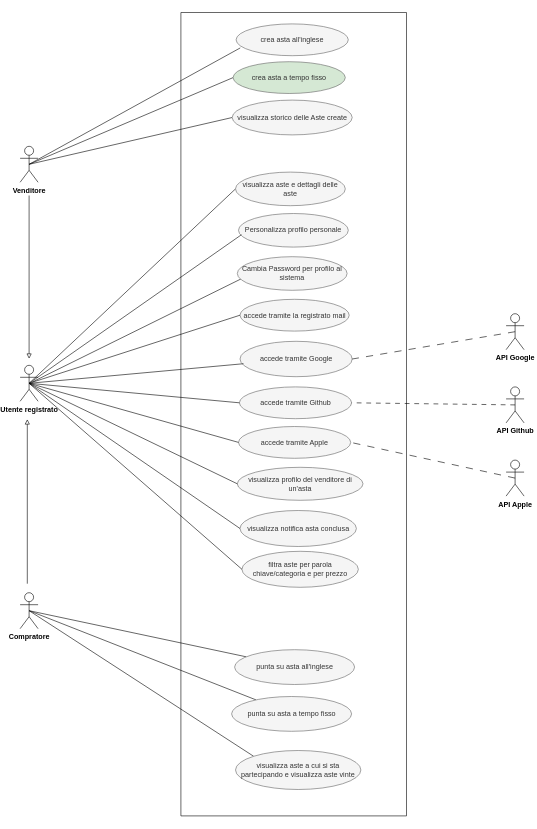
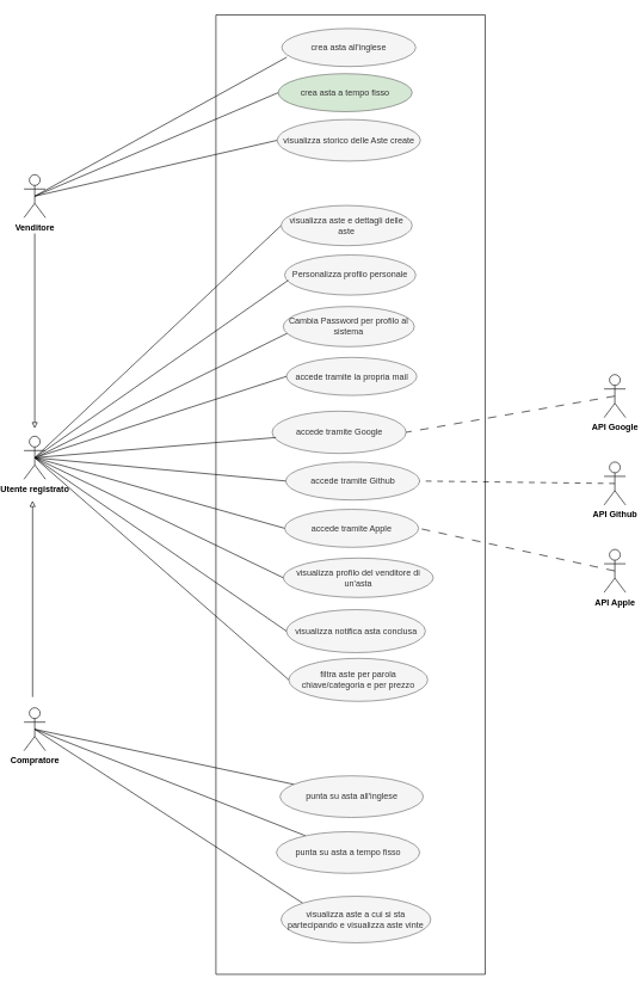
  <mxCell id="0" />
  <mxCell id="1" parent="0" />
  <mxCell id="2" style="rounded=0;orthogonalLoop=1;jettySize=auto;html=1;exitX=0.5;exitY=0.5;exitDx=0;exitDy=0;exitPerimeter=0;entryX=0.037;entryY=0.755;entryDx=0;entryDy=0;entryPerimeter=0;endArrow=none;endFill=0;" parent="1" source="5" target="34" edge="1"><mxGeometry relative="1" as="geometry" /></mxCell>
  <mxCell id="3" style="edgeStyle=none;rounded=0;orthogonalLoop=1;jettySize=auto;html=1;exitX=0.5;exitY=0.5;exitDx=0;exitDy=0;exitPerimeter=0;entryX=0;entryY=0.5;entryDx=0;entryDy=0;endArrow=none;endFill=0;" parent="1" source="5" target="35" edge="1"><mxGeometry relative="1" as="geometry" /></mxCell>
  <mxCell id="4" style="edgeStyle=none;rounded=0;orthogonalLoop=1;jettySize=auto;html=1;exitX=0.5;exitY=0.5;exitDx=0;exitDy=0;exitPerimeter=0;entryX=0;entryY=0.5;entryDx=0;entryDy=0;endArrow=none;endFill=0;" parent="1" source="5" target="36" edge="1"><mxGeometry relative="1" as="geometry" /></mxCell>
  <mxCell id="5" value="&lt;b&gt;Venditore&lt;/b&gt;" style="shape=umlActor;verticalLabelPosition=bottom;verticalAlign=top;html=1;outlineConnect=0;" parent="1" vertex="1"><mxGeometry x="20" y="243" width="30" height="60" as="geometry" /></mxCell>
  <mxCell id="6" style="edgeStyle=none;rounded=0;orthogonalLoop=1;jettySize=auto;html=1;exitX=0.5;exitY=0.5;exitDx=0;exitDy=0;exitPerimeter=0;endArrow=none;endFill=0;" parent="1" source="9" target="14" edge="1"><mxGeometry relative="1" as="geometry" /></mxCell>
  <mxCell id="7" style="edgeStyle=none;rounded=0;orthogonalLoop=1;jettySize=auto;html=1;exitX=0.5;exitY=0.5;exitDx=0;exitDy=0;exitPerimeter=0;endArrow=none;endFill=0;" parent="1" source="9" target="15" edge="1"><mxGeometry relative="1" as="geometry" /></mxCell>
  <mxCell id="8" style="edgeStyle=none;rounded=0;orthogonalLoop=1;jettySize=auto;html=1;exitX=0.5;exitY=0.5;exitDx=0;exitDy=0;exitPerimeter=0;entryX=0;entryY=0;entryDx=0;entryDy=0;endArrow=none;endFill=0;" parent="1" source="9" target="39" edge="1"><mxGeometry relative="1" as="geometry" /></mxCell>
  <mxCell id="9" value="&lt;b&gt;Compratore&lt;/b&gt;" style="shape=umlActor;verticalLabelPosition=bottom;verticalAlign=top;html=1;outlineConnect=0;" parent="1" vertex="1"><mxGeometry x="20" y="987" width="30" height="60" as="geometry" /></mxCell>
- <mxCell id="10" value="accede tramite la registrato mail" style="ellipse;whiteSpace=wrap;html=1;fillColor=#f5f5f5;fontColor=#333333;strokeColor=#666666;" parent="1" vertex="1"><mxGeometry x="386.5" y="498" width="182" height="53" as="geometry" /></mxCell>
- <mxCell id="11" value="accede tramite Google" style="ellipse;whiteSpace=wrap;html=1;fillColor=#f5f5f5;fontColor=#333333;strokeColor=#666666;" parent="1" vertex="1"><mxGeometry x="386.5" y="568" width="187" height="59" as="geometry" /></mxCell>
+ <mxCell id="10" value="accede tramite la propria mail" style="ellipse;whiteSpace=wrap;html=1;fillColor=#f5f5f5;fontColor=#333333;strokeColor=#666666;" parent="1" vertex="1"><mxGeometry x="386.5" y="498" width="182" height="53" as="geometry" /></mxCell>
+ <mxCell id="11" value="accede tramite Google" style="ellipse;whiteSpace=wrap;html=1;fillColor=#f5f5f5;fontColor=#333333;strokeColor=#666666;" parent="1" vertex="1"><mxGeometry x="366.5" y="573" width="187" height="59" as="geometry" /></mxCell>
  <mxCell id="12" value="accede tramite Github" style="ellipse;whiteSpace=wrap;html=1;fillColor=#f5f5f5;fontColor=#333333;strokeColor=#666666;" parent="1" vertex="1"><mxGeometry x="385.5" y="644" width="187" height="53" as="geometry" /></mxCell>
  <mxCell id="13" value="accede tramite Apple" style="ellipse;whiteSpace=wrap;html=1;fillColor=#f5f5f5;fontColor=#333333;strokeColor=#666666;" parent="1" vertex="1"><mxGeometry x="384" y="710" width="187" height="53" as="geometry" /></mxCell>
  <mxCell id="14" value="punta su asta all'inglese" style="ellipse;whiteSpace=wrap;html=1;fillColor=#f5f5f5;fontColor=#333333;strokeColor=#666666;" parent="1" vertex="1"><mxGeometry x="377.5" y="1082" width="200" height="58" as="geometry" /></mxCell>
  <mxCell id="15" value="punta su asta a tempo fisso" style="ellipse;whiteSpace=wrap;html=1;fillColor=#f5f5f5;fontColor=#333333;strokeColor=#666666;" parent="1" vertex="1"><mxGeometry x="372.5" y="1160" width="200" height="58" as="geometry" /></mxCell>
  <mxCell id="16" value="visualizza notifica asta conclusa" style="ellipse;whiteSpace=wrap;html=1;fillColor=#f5f5f5;fontColor=#333333;strokeColor=#666666;" parent="1" vertex="1"><mxGeometry x="386.5" y="850" width="194" height="60" as="geometry" /></mxCell>
  <mxCell id="17" value="visualizza profilo del venditore di un'asta" style="ellipse;whiteSpace=wrap;html=1;fillColor=#f5f5f5;fontColor=#333333;strokeColor=#666666;" parent="1" vertex="1"><mxGeometry x="382" y="778" width="209.5" height="55" as="geometry" /></mxCell>
  <mxCell id="18" value="filtra aste per parola chiave/categoria e per prezzo" style="ellipse;whiteSpace=wrap;html=1;fillColor=#f5f5f5;fontColor=#333333;strokeColor=#666666;" parent="1" vertex="1"><mxGeometry x="389.75" y="918" width="194" height="60" as="geometry" /></mxCell>
  <mxCell id="19" value="Personalizza profilo personale" style="ellipse;whiteSpace=wrap;html=1;fillColor=#f5f5f5;fontColor=#333333;strokeColor=#666666;" parent="1" vertex="1"><mxGeometry x="384" y="355" width="183" height="56" as="geometry" /></mxCell>
  <mxCell id="20" style="edgeStyle=none;rounded=0;orthogonalLoop=1;jettySize=auto;html=1;exitX=0.5;exitY=0.5;exitDx=0;exitDy=0;exitPerimeter=0;entryX=0.027;entryY=0.632;entryDx=0;entryDy=0;entryPerimeter=0;endArrow=none;endFill=0;targetPerimeterSpacing=-2;" parent="1" source="31" target="19" edge="1"><mxGeometry relative="1" as="geometry" /></mxCell>
  <mxCell id="21" style="edgeStyle=none;rounded=0;orthogonalLoop=1;jettySize=auto;html=1;exitX=0.5;exitY=0.5;exitDx=0;exitDy=0;exitPerimeter=0;entryX=0;entryY=0.5;entryDx=0;entryDy=0;endArrow=none;endFill=0;targetPerimeterSpacing=-2;" parent="1" source="31" target="37" edge="1"><mxGeometry relative="1" as="geometry" /></mxCell>
  <mxCell id="22" style="edgeStyle=none;rounded=0;orthogonalLoop=1;jettySize=auto;html=1;exitX=0.5;exitY=0.5;exitDx=0;exitDy=0;exitPerimeter=0;entryX=0;entryY=0.5;entryDx=0;entryDy=0;endArrow=none;endFill=0;targetPerimeterSpacing=-2;" parent="1" source="31" target="10" edge="1"><mxGeometry relative="1" as="geometry" /></mxCell>
  <mxCell id="23" style="edgeStyle=none;rounded=0;orthogonalLoop=1;jettySize=auto;html=1;exitX=0.5;exitY=0.5;exitDx=0;exitDy=0;exitPerimeter=0;endArrow=none;endFill=0;targetPerimeterSpacing=-2;" parent="1" source="31" target="11" edge="1"><mxGeometry relative="1" as="geometry" /></mxCell>
  <mxCell id="24" style="edgeStyle=none;rounded=0;orthogonalLoop=1;jettySize=auto;html=1;exitX=0.5;exitY=0.5;exitDx=0;exitDy=0;exitPerimeter=0;entryX=0;entryY=0.5;entryDx=0;entryDy=0;endArrow=none;endFill=0;targetPerimeterSpacing=-2;" parent="1" source="31" target="12" edge="1"><mxGeometry relative="1" as="geometry" /></mxCell>
  <mxCell id="25" style="edgeStyle=none;rounded=0;orthogonalLoop=1;jettySize=auto;html=1;exitX=0.5;exitY=0.5;exitDx=0;exitDy=0;exitPerimeter=0;entryX=0;entryY=0.5;entryDx=0;entryDy=0;endArrow=none;endFill=0;targetPerimeterSpacing=-2;" parent="1" source="31" target="13" edge="1"><mxGeometry relative="1" as="geometry" /></mxCell>
  <mxCell id="26" style="edgeStyle=none;rounded=0;orthogonalLoop=1;jettySize=auto;html=1;exitX=0.5;exitY=0.5;exitDx=0;exitDy=0;exitPerimeter=0;entryX=0;entryY=0.5;entryDx=0;entryDy=0;endArrow=none;endFill=0;targetPerimeterSpacing=-2;" parent="1" source="31" target="17" edge="1"><mxGeometry relative="1" as="geometry" /></mxCell>
  <mxCell id="27" style="edgeStyle=none;rounded=0;orthogonalLoop=1;jettySize=auto;html=1;exitX=0.5;exitY=0.5;exitDx=0;exitDy=0;exitPerimeter=0;entryX=0;entryY=0.5;entryDx=0;entryDy=0;endArrow=none;endFill=0;targetPerimeterSpacing=-2;" parent="1" source="31" target="16" edge="1"><mxGeometry relative="1" as="geometry" /></mxCell>
  <mxCell id="28" style="edgeStyle=none;rounded=0;orthogonalLoop=1;jettySize=auto;html=1;exitX=0.5;exitY=0.5;exitDx=0;exitDy=0;exitPerimeter=0;entryX=0;entryY=0.5;entryDx=0;entryDy=0;endArrow=none;endFill=0;targetPerimeterSpacing=-2;" parent="1" source="31" target="18" edge="1"><mxGeometry relative="1" as="geometry" /></mxCell>
  <mxCell id="29" style="edgeStyle=none;rounded=0;orthogonalLoop=1;jettySize=auto;html=1;startArrow=block;startFill=0;endArrow=none;endFill=0;targetPerimeterSpacing=0;strokeWidth=1;" parent="1" edge="1"><mxGeometry relative="1" as="geometry"><mxPoint x="35" y="597" as="sourcePoint" /><mxPoint x="35" y="325" as="targetPoint" /></mxGeometry></mxCell>
  <mxCell id="30" style="edgeStyle=none;rounded=0;orthogonalLoop=1;jettySize=auto;html=1;entryX=0.034;entryY=0.661;entryDx=0;entryDy=0;entryPerimeter=0;startArrow=none;startFill=0;endArrow=none;endFill=0;targetPerimeterSpacing=-2;" parent="1" target="38" edge="1"><mxGeometry relative="1" as="geometry"><mxPoint x="40" y="636" as="sourcePoint" /></mxGeometry></mxCell>
  <mxCell id="31" value="&lt;b&gt;Utente registrato&lt;/b&gt;" style="shape=umlActor;verticalLabelPosition=bottom;verticalAlign=top;html=1;outlineConnect=0;" parent="1" vertex="1"><mxGeometry x="20" y="608" width="30" height="60" as="geometry" /></mxCell>
  <mxCell id="32" style="edgeStyle=none;rounded=0;orthogonalLoop=1;jettySize=auto;html=1;startArrow=block;startFill=0;endArrow=none;endFill=0;targetPerimeterSpacing=0;strokeWidth=1;" parent="1" edge="1"><mxGeometry relative="1" as="geometry"><mxPoint x="32" y="698" as="sourcePoint" /><mxPoint x="32" y="972" as="targetPoint" /></mxGeometry></mxCell>
  <mxCell id="33" value="" style="swimlane;startSize=0;" parent="1" vertex="1"><mxGeometry x="288" y="20" width="376" height="1339" as="geometry" /></mxCell>
  <mxCell id="34" value="crea asta all'inglese" style="ellipse;whiteSpace=wrap;html=1;fillColor=#f5f5f5;fontColor=#333333;strokeColor=#666666;" parent="33" vertex="1"><mxGeometry x="92" y="19" width="187" height="53" as="geometry" /></mxCell>
  <mxCell id="35" value="crea asta a tempo fisso" style="ellipse;whiteSpace=wrap;html=1;fillColor=#d5e8d4;fontColor=#333333;strokeColor=#666666;" parent="33" vertex="1"><mxGeometry x="87" y="82" width="187" height="53" as="geometry" /></mxCell>
  <mxCell id="36" value="visualizza storico delle Aste create" style="ellipse;whiteSpace=wrap;html=1;fillColor=#f5f5f5;fontColor=#333333;strokeColor=#666666;" parent="33" vertex="1"><mxGeometry x="85.5" y="146" width="200" height="58" as="geometry" /></mxCell>
  <mxCell id="37" value="visualizza aste e dettagli delle aste" style="ellipse;whiteSpace=wrap;html=1;fillColor=#f5f5f5;fontColor=#333333;strokeColor=#666666;" parent="33" vertex="1"><mxGeometry x="91" y="266" width="183" height="56" as="geometry" /></mxCell>
  <mxCell id="38" value="Cambia Password per profilo al sistema" style="ellipse;whiteSpace=wrap;html=1;fillColor=#f5f5f5;fontColor=#333333;strokeColor=#666666;" parent="33" vertex="1"><mxGeometry x="94" y="407" width="183" height="56" as="geometry" /></mxCell>
  <mxCell id="39" value="visualizza aste a cui si sta partecipando e visualizza aste vinte" style="ellipse;whiteSpace=wrap;html=1;fillColor=#f5f5f5;fontColor=#333333;strokeColor=#666666;" parent="33" vertex="1"><mxGeometry x="91" y="1230" width="209" height="65" as="geometry" /></mxCell>
  <mxCell id="40" style="edgeStyle=none;rounded=0;orthogonalLoop=1;jettySize=auto;html=1;exitX=0.5;exitY=0.5;exitDx=0;exitDy=0;exitPerimeter=0;entryX=1;entryY=0.5;entryDx=0;entryDy=0;startArrow=none;startFill=0;endArrow=none;endFill=0;targetPerimeterSpacing=0;dashed=1;dashPattern=12 12;" parent="1" source="41" target="11" edge="1"><mxGeometry relative="1" as="geometry" /></mxCell>
  <mxCell id="41" value="&lt;b&gt;API Google&lt;/b&gt;" style="shape=umlActor;verticalLabelPosition=bottom;verticalAlign=top;html=1;outlineConnect=0;" parent="1" vertex="1"><mxGeometry x="830" y="522" width="30" height="60" as="geometry" /></mxCell>
  <mxCell id="42" style="edgeStyle=none;rounded=0;orthogonalLoop=1;jettySize=auto;html=1;entryX=1;entryY=0.5;entryDx=0;entryDy=0;startArrow=none;startFill=0;endArrow=none;endFill=0;targetPerimeterSpacing=0;dashed=1;dashPattern=8 8;" parent="1" target="12" edge="1"><mxGeometry relative="1" as="geometry"><mxPoint x="845" y="674" as="sourcePoint" /></mxGeometry></mxCell>
  <mxCell id="43" value="&lt;b&gt;API Github&lt;/b&gt;" style="shape=umlActor;verticalLabelPosition=bottom;verticalAlign=top;html=1;outlineConnect=0;" parent="1" vertex="1"><mxGeometry x="830" y="644" width="30" height="60" as="geometry" /></mxCell>
  <mxCell id="44" style="edgeStyle=none;rounded=0;orthogonalLoop=1;jettySize=auto;html=1;exitX=0.5;exitY=0.5;exitDx=0;exitDy=0;exitPerimeter=0;entryX=1;entryY=0.5;entryDx=0;entryDy=0;dashed=1;dashPattern=12 12;startArrow=none;startFill=0;endArrow=none;endFill=0;targetPerimeterSpacing=0;" parent="1" source="45" target="13" edge="1"><mxGeometry relative="1" as="geometry" /></mxCell>
  <mxCell id="45" value="&lt;b&gt;API Apple&lt;/b&gt;" style="shape=umlActor;verticalLabelPosition=bottom;verticalAlign=top;html=1;outlineConnect=0;" parent="1" vertex="1"><mxGeometry x="830" y="766" width="30" height="60" as="geometry" /></mxCell>
